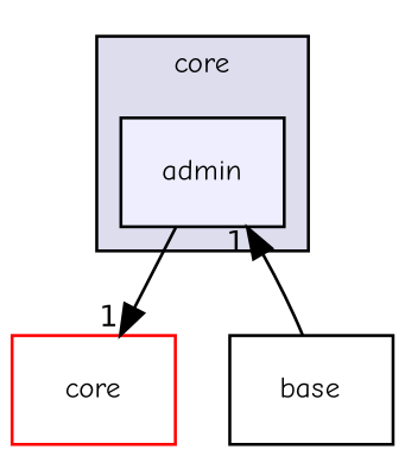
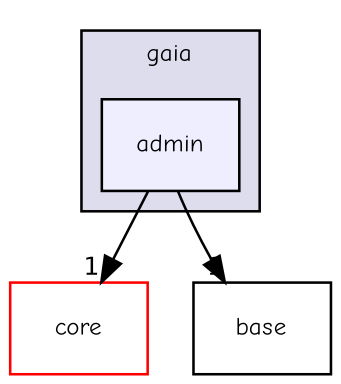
  digraph {
    compound=true
    fontname="Comic Neue"
    node [fontname="Comic Neue" fontsize=10 shape=box style=filled]
    edge [fontname="Comic Neue" headlabel=1 labeldistance=1.5 labelfontname=Helvetica labelfontsize=10]
    n1 [fillcolor="#eeeeff" label=admin pencolor=black]
    n2 [color=red fillcolor=white label=core]
    n3 [label=base style=""]
    subgraph cluster_1 {
      bgcolor="#ddddee"
      fontsize=10
-     label=core
+     label=gaia
      pencolor=black
      n1
    }
    n1 -> n2
-   n3 -> n1
+   n1 -> n3
  }
